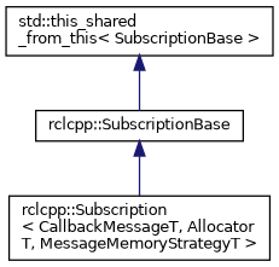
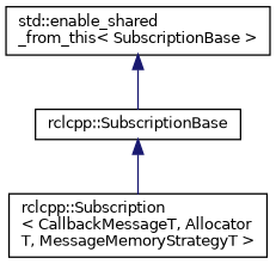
  digraph {
    rankdir=TB
    node [color=black fillcolor=white fontname=Helvetica fontsize=10 shape=record style=filled]
    edge [color=midnightblue dir=back fontname=Helvetica fontsize=10 labelfontname=Helvetica labelfontsize=10 style=solid]
-   n1 [height=0.2 label="std::this_shared\l_from_this\< SubscriptionBase \>" width=0.4]
+   n1 [height=0.2 label="std::enable_shared\l_from_this\< SubscriptionBase \>" width=0.4]
    n2 [height=0.2 label="rclcpp::SubscriptionBase" width=0.4]
    n3 [height=0.2 label="rclcpp::Subscription\l\< CallbackMessageT, Allocator\lT, MessageMemoryStrategyT \>" width=0.4]
    n1 -> n2
    n2 -> n3
  }
